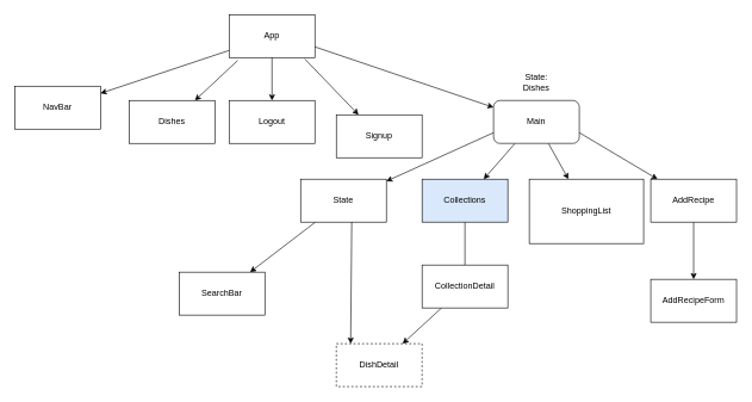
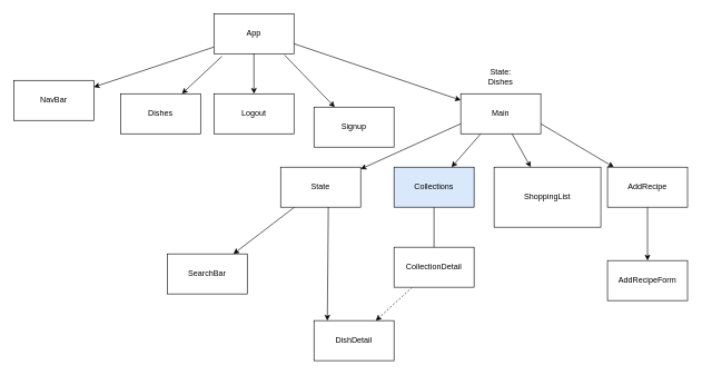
  <mxCell id="0" />
  <mxCell id="1" parent="0" />
  <mxCell id="2" value="" style="edgeStyle=none;html=1;" parent="1" source="3" target="4" edge="1"><mxGeometry relative="1" as="geometry" /></mxCell>
  <mxCell id="3" value="App" style="whiteSpace=wrap;html=1;" parent="1" vertex="1"><mxGeometry x="320" y="20" width="120" height="60" as="geometry" /></mxCell>
  <mxCell id="4" value="NavBar" style="whiteSpace=wrap;html=1;" parent="1" vertex="1"><mxGeometry x="20" y="120" width="120" height="60" as="geometry" /></mxCell>
  <mxCell id="5" value="" style="edgeStyle=none;html=1;" parent="1" source="6" target="29" edge="1"><mxGeometry relative="1" as="geometry" /></mxCell>
  <mxCell id="6" value="State" style="whiteSpace=wrap;html=1;" parent="1" vertex="1"><mxGeometry x="420" y="250" width="120" height="60" as="geometry" /></mxCell>
  <mxCell id="7" value="" style="edgeStyle=none;html=1;" parent="1" source="9" edge="1"><mxGeometry relative="1" as="geometry"><mxPoint x="650" y="380" as="targetPoint" /></mxGeometry></mxCell>
  <mxCell id="8" value="" style="edgeStyle=none;html=1;exitX=0;exitY=0.75;exitDx=0;exitDy=0;" parent="1" source="22" target="6" edge="1"><mxGeometry relative="1" as="geometry" /></mxCell>
  <mxCell id="9" value="Collections" style="whiteSpace=wrap;html=1;fillColor=#dae8fc;" parent="1" vertex="1"><mxGeometry x="590" y="250" width="120" height="60" as="geometry" /></mxCell>
  <mxCell id="10" value="" style="edgeStyle=none;html=1;exitX=0.1;exitY=1.067;exitDx=0;exitDy=0;exitPerimeter=0;" parent="1" source="3" target="18" edge="1"><mxGeometry relative="1" as="geometry" /></mxCell>
  <mxCell id="11" value="" style="edgeStyle=none;html=1;exitX=0.25;exitY=1;exitDx=0;exitDy=0;" parent="1" source="22" target="9" edge="1"><mxGeometry relative="1" as="geometry" /></mxCell>
  <mxCell id="12" value="" style="edgeStyle=none;html=1;exitX=1;exitY=0.75;exitDx=0;exitDy=0;" parent="1" source="22" target="25" edge="1"><mxGeometry relative="1" as="geometry" /></mxCell>
  <mxCell id="13" value="ShoppingList" style="whiteSpace=wrap;html=1;" parent="1" vertex="1"><mxGeometry x="740" y="250" width="160" height="90" as="geometry" /></mxCell>
- <mxCell id="14" value="" style="edgeStyle=none;html=1;" parent="1" source="15" target="28" edge="1"><mxGeometry relative="1" as="geometry" /></mxCell>
+ <mxCell id="14" value="" style="edgeStyle=none;html=1;dashed=1;" parent="1" source="15" target="28" edge="1"><mxGeometry relative="1" as="geometry" /></mxCell>
  <mxCell id="15" value="CollectionDetail" style="whiteSpace=wrap;html=1;" parent="1" vertex="1"><mxGeometry x="590" y="370" width="120" height="60" as="geometry" /></mxCell>
  <mxCell id="16" value="" style="edgeStyle=none;html=1;exitX=0.883;exitY=1.033;exitDx=0;exitDy=0;exitPerimeter=0;" parent="1" source="3" target="20" edge="1"><mxGeometry relative="1" as="geometry" /></mxCell>
  <mxCell id="17" value="" style="edgeStyle=none;html=1;exitX=0.5;exitY=1;exitDx=0;exitDy=0;" parent="1" source="3" target="27" edge="1"><mxGeometry relative="1" as="geometry" /></mxCell>
  <mxCell id="18" value="Dishes" style="whiteSpace=wrap;html=1;" parent="1" vertex="1"><mxGeometry x="180" y="140" width="120" height="60" as="geometry" /></mxCell>
  <mxCell id="19" value="" style="edgeStyle=none;html=1;exitX=1;exitY=0.75;exitDx=0;exitDy=0;" parent="1" source="3" target="22" edge="1"><mxGeometry relative="1" as="geometry" /></mxCell>
  <mxCell id="20" value="Signup" style="whiteSpace=wrap;html=1;" parent="1" vertex="1"><mxGeometry x="470" y="160" width="120" height="60" as="geometry" /></mxCell>
  <mxCell id="21" value="" style="edgeStyle=none;html=1;" parent="1" source="22" target="13" edge="1"><mxGeometry relative="1" as="geometry" /></mxCell>
- <mxCell id="22" value="Main" style="whiteSpace=wrap;html=1;rounded=1;" parent="1" vertex="1"><mxGeometry x="690" y="140" width="120" height="60" as="geometry" /></mxCell>
+ <mxCell id="22" value="Main" style="whiteSpace=wrap;html=1;" parent="1" vertex="1"><mxGeometry x="690" y="140" width="120" height="60" as="geometry" /></mxCell>
  <mxCell id="23" value="State: Dishes" style="text;strokeColor=none;align=center;fillColor=none;html=1;verticalAlign=middle;whiteSpace=wrap;rounded=0;" parent="1" vertex="1"><mxGeometry x="720" y="100" width="60" height="30" as="geometry" /></mxCell>
  <mxCell id="24" value="" style="edgeStyle=none;html=1;" parent="1" source="25" target="26" edge="1"><mxGeometry relative="1" as="geometry" /></mxCell>
  <mxCell id="25" value="AddRecipe" style="whiteSpace=wrap;html=1;" parent="1" vertex="1"><mxGeometry x="910" y="250" width="120" height="60" as="geometry" /></mxCell>
  <mxCell id="26" value="AddRecipeForm" style="whiteSpace=wrap;html=1;" parent="1" vertex="1"><mxGeometry x="910" y="390" width="120" height="60" as="geometry" /></mxCell>
  <mxCell id="27" value="Logout" style="whiteSpace=wrap;html=1;" parent="1" vertex="1"><mxGeometry x="320" y="140" width="120" height="60" as="geometry" /></mxCell>
- <mxCell id="28" value="DishDetail" style="whiteSpace=wrap;html=1;dashed=1;" parent="1" vertex="1"><mxGeometry x="470" y="480" width="120" height="60" as="geometry" /></mxCell>
+ <mxCell id="28" value="DishDetail" style="whiteSpace=wrap;html=1;" parent="1" vertex="1"><mxGeometry x="470" y="480" width="120" height="60" as="geometry" /></mxCell>
  <mxCell id="29" value="SearchBar" style="whiteSpace=wrap;html=1;" parent="1" vertex="1"><mxGeometry x="250" y="380" width="120" height="60" as="geometry" /></mxCell>
  <mxCell id="30" value="" style="edgeStyle=none;html=1;entryX=0.167;entryY=0;entryDx=0;entryDy=0;entryPerimeter=0;" edge="1" parent="1" target="28"><mxGeometry relative="1" as="geometry"><mxPoint x="491.539" y="310" as="sourcePoint" /><mxPoint x="400.001" y="380" as="targetPoint" /></mxGeometry></mxCell>
